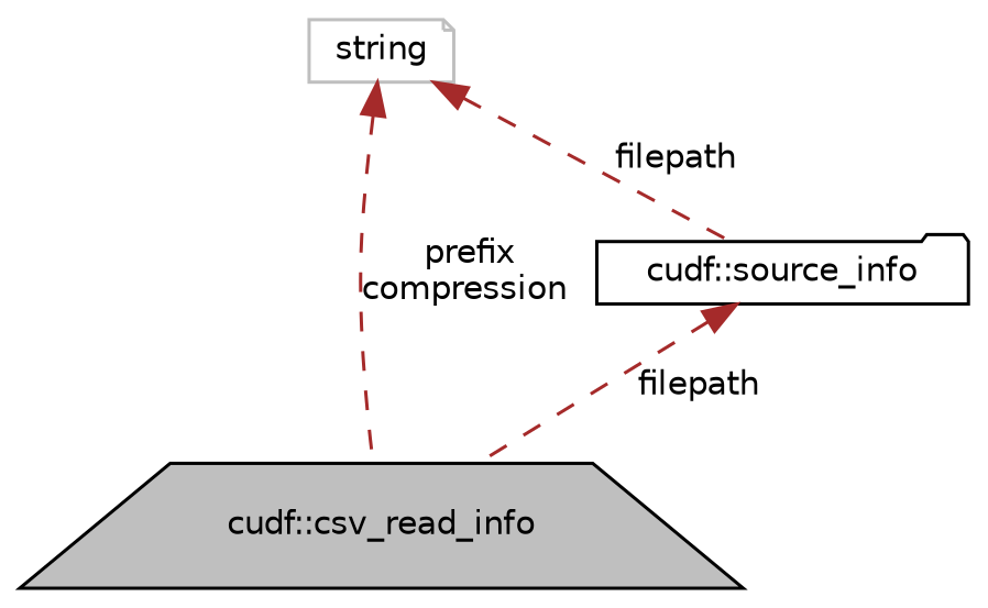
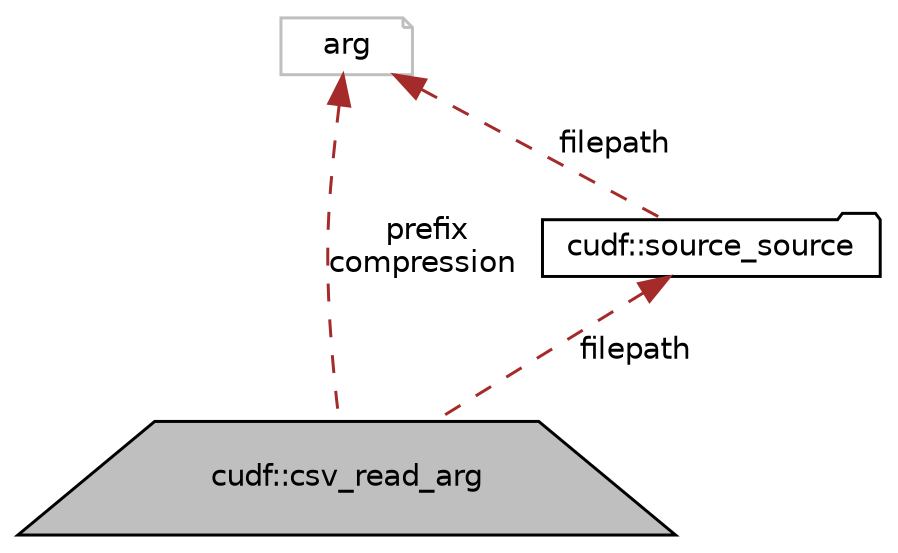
  digraph {
    node [color=black fillcolor=white fontname=Helvetica fontsize=10 style=filled]
    edge [color=brown dir=back fontname=Helvetica fontsize=10 labelfontname=Helvetica labelfontsize=10 style=dashed]
-   n1 [fillcolor=grey75 fontcolor=black height=0.2 label="cudf::csv_read_info" shape=trapezium width=0.4]
-   n2 [color=grey75 height=0.2 label=string shape=note width=0.4]
-   n3 [height=0.2 label="cudf::source_info" shape=folder width=0.4]
+   n1 [fillcolor=grey75 fontcolor=black height=0.2 label="cudf::csv_read_arg" shape=trapezium width=0.4]
+   n2 [color=grey75 height=0.2 label=arg shape=note width=0.4]
+   n3 [height=0.2 label="cudf::source_source" shape=folder width=0.4]
    n2 -> n1 [label=" prefix\ncompression"]
    n2 -> n3 [label=" filepath"]
    n3 -> n1 [label=" filepath"]
  }
